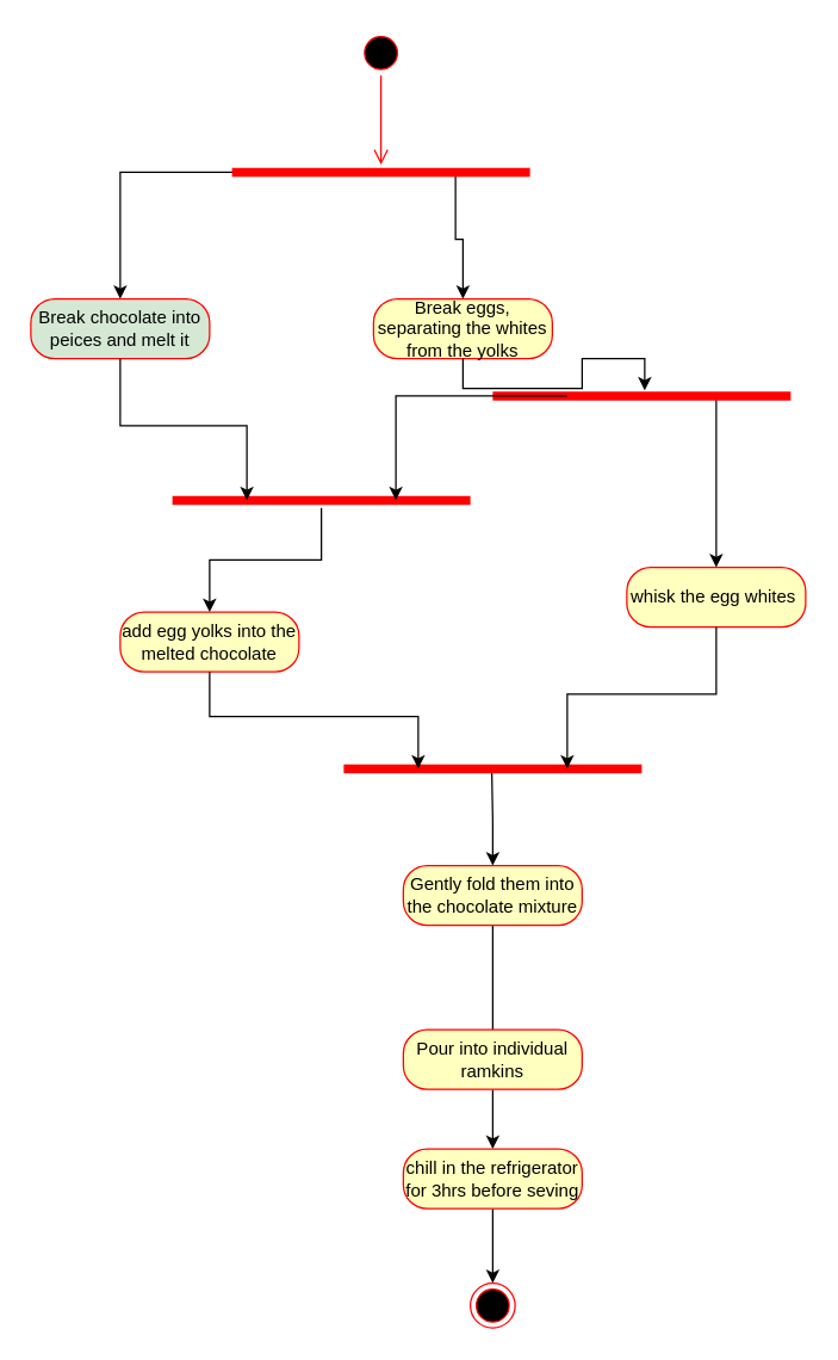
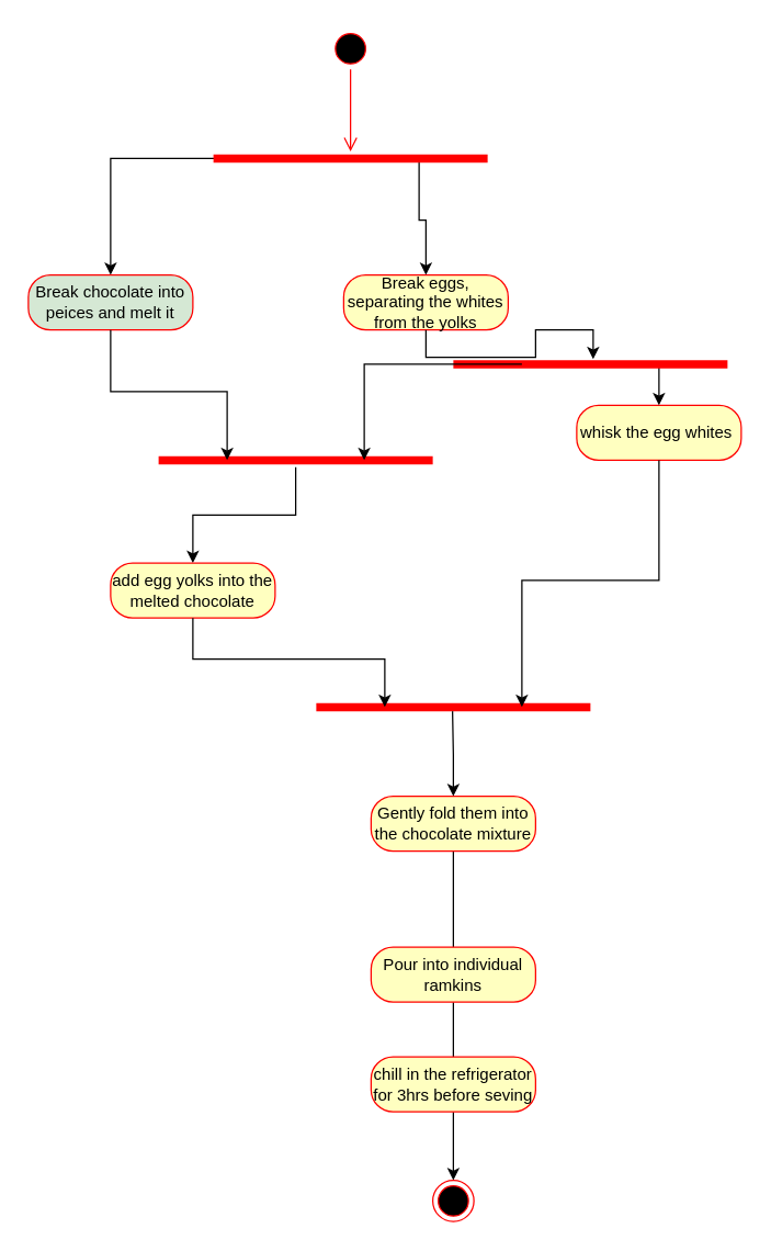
  <mxCell id="0" />
  <mxCell id="1" parent="0" />
  <mxCell id="2" value="" style="ellipse;html=1;shape=startState;fillColor=#000000;strokeColor=#ff0000;" parent="1" vertex="1"><mxGeometry x="240" y="20" width="30" height="30" as="geometry" /></mxCell>
  <mxCell id="3" value="" style="edgeStyle=orthogonalEdgeStyle;html=1;verticalAlign=bottom;endArrow=open;endSize=8;strokeColor=#ff0000;rounded=0;" parent="1" source="2" edge="1"><mxGeometry relative="1" as="geometry"><mxPoint x="255" y="110" as="targetPoint" /></mxGeometry></mxCell>
  <mxCell id="4" style="edgeStyle=orthogonalEdgeStyle;rounded=0;orthogonalLoop=1;jettySize=auto;html=1;exitX=0.25;exitY=0.5;exitDx=0;exitDy=0;exitPerimeter=0;" parent="1" source="6" target="7" edge="1"><mxGeometry relative="1" as="geometry" /></mxCell>
  <mxCell id="5" style="edgeStyle=orthogonalEdgeStyle;rounded=0;orthogonalLoop=1;jettySize=auto;html=1;exitX=0.75;exitY=0.5;exitDx=0;exitDy=0;exitPerimeter=0;entryX=0.5;entryY=0;entryDx=0;entryDy=0;" parent="1" source="6" target="8" edge="1"><mxGeometry relative="1" as="geometry" /></mxCell>
  <mxCell id="6" value="" style="shape=line;html=1;strokeWidth=6;strokeColor=#ff0000;" parent="1" vertex="1"><mxGeometry x="155" y="110" width="200" height="10" as="geometry" /></mxCell>
  <mxCell id="7" value="Break chocolate into peices and melt it" style="rounded=1;whiteSpace=wrap;html=1;arcSize=40;fontColor=#000000;fillColor=#d5e8d4;strokeColor=#ff0000;" parent="1" vertex="1"><mxGeometry x="20" y="200" width="120" height="40" as="geometry" /></mxCell>
  <mxCell id="8" value="Break eggs, separating the whites from the yolks" style="rounded=1;whiteSpace=wrap;html=1;arcSize=40;fontColor=#000000;fillColor=#ffffc0;strokeColor=#ff0000;" parent="1" vertex="1"><mxGeometry x="250" y="200" width="120" height="40" as="geometry" /></mxCell>
- <mxCell id="9" value="whisk the egg whites&amp;nbsp;" style="rounded=1;whiteSpace=wrap;html=1;arcSize=40;fontColor=#000000;fillColor=#ffffc0;strokeColor=#ff0000;" parent="1" vertex="1"><mxGeometry x="420" y="380" width="120" height="40" as="geometry" /></mxCell>
+ <mxCell id="9" value="whisk the egg whites&amp;nbsp;" style="rounded=1;whiteSpace=wrap;html=1;arcSize=40;fontColor=#000000;fillColor=#ffffc0;strokeColor=#ff0000;" parent="1" vertex="1"><mxGeometry x="420" y="295" width="120" height="40" as="geometry" /></mxCell>
  <mxCell id="10" value="" style="shape=line;html=1;strokeWidth=6;strokeColor=#ff0000;" parent="1" vertex="1"><mxGeometry x="115" y="330" width="200" height="10" as="geometry" /></mxCell>
  <mxCell id="11" style="edgeStyle=orthogonalEdgeStyle;rounded=0;orthogonalLoop=1;jettySize=auto;html=1;exitX=0.5;exitY=1;exitDx=0;exitDy=0;entryX=0.5;entryY=0;entryDx=0;entryDy=0;endArrow=none;" parent="1" source="12" target="14" edge="1"><mxGeometry relative="1" as="geometry" /></mxCell>
  <mxCell id="12" value="Gently fold them into the chocolate mixture" style="rounded=1;whiteSpace=wrap;html=1;arcSize=40;fontColor=#000000;fillColor=#ffffc0;strokeColor=#ff0000;" parent="1" vertex="1"><mxGeometry x="270" y="580" width="120" height="40" as="geometry" /></mxCell>
- <mxCell id="13" style="edgeStyle=orthogonalEdgeStyle;rounded=0;orthogonalLoop=1;jettySize=auto;html=1;exitX=0.5;exitY=1;exitDx=0;exitDy=0;entryX=0.5;entryY=0;entryDx=0;entryDy=0;" parent="1" source="14" target="16" edge="1"><mxGeometry relative="1" as="geometry" /></mxCell>
+ <mxCell id="13" style="edgeStyle=orthogonalEdgeStyle;rounded=0;orthogonalLoop=1;jettySize=auto;html=1;exitX=0.5;exitY=1;exitDx=0;exitDy=0;entryX=0.5;entryY=0;entryDx=0;entryDy=0;endArrow=none;" parent="1" source="14" target="16" edge="1"><mxGeometry relative="1" as="geometry" /></mxCell>
  <mxCell id="14" value="Pour into individual ramkins" style="rounded=1;whiteSpace=wrap;html=1;arcSize=40;fontColor=#000000;fillColor=#ffffc0;strokeColor=#ff0000;" parent="1" vertex="1"><mxGeometry x="270" y="690" width="120" height="40" as="geometry" /></mxCell>
  <mxCell id="15" style="edgeStyle=orthogonalEdgeStyle;rounded=0;orthogonalLoop=1;jettySize=auto;html=1;exitX=0.5;exitY=1;exitDx=0;exitDy=0;entryX=0.5;entryY=0;entryDx=0;entryDy=0;" parent="1" source="16" target="17" edge="1"><mxGeometry relative="1" as="geometry" /></mxCell>
  <mxCell id="16" value="chill in the refrigerator for 3hrs before seving" style="rounded=1;whiteSpace=wrap;html=1;arcSize=40;fontColor=#000000;fillColor=#ffffc0;strokeColor=#ff0000;" parent="1" vertex="1"><mxGeometry x="270" y="770" width="120" height="40" as="geometry" /></mxCell>
  <mxCell id="17" value="" style="ellipse;html=1;shape=endState;fillColor=#000000;strokeColor=#ff0000;" parent="1" vertex="1"><mxGeometry x="315" y="860" width="30" height="30" as="geometry" /></mxCell>
  <mxCell id="18" style="edgeStyle=orthogonalEdgeStyle;rounded=0;orthogonalLoop=1;jettySize=auto;html=1;exitX=0.75;exitY=0.5;exitDx=0;exitDy=0;exitPerimeter=0;entryX=0.5;entryY=0;entryDx=0;entryDy=0;" edge="1" parent="1" source="19" target="9"><mxGeometry relative="1" as="geometry" /></mxCell>
  <mxCell id="19" value="" style="shape=line;html=1;strokeWidth=6;strokeColor=#ff0000;" vertex="1" parent="1"><mxGeometry x="330" y="260" width="200" height="10" as="geometry" /></mxCell>
  <mxCell id="20" style="edgeStyle=orthogonalEdgeStyle;rounded=0;orthogonalLoop=1;jettySize=auto;html=1;exitX=0.5;exitY=0;exitDx=0;exitDy=0;endArrow=none;endFill=0;startArrow=classic;startFill=1;" edge="1" parent="1" source="21" target="10"><mxGeometry relative="1" as="geometry" /></mxCell>
  <mxCell id="21" value="add egg yolks into the melted chocolate" style="rounded=1;whiteSpace=wrap;html=1;arcSize=40;fontColor=#000000;fillColor=#ffffc0;strokeColor=#ff0000;" vertex="1" parent="1"><mxGeometry x="80" y="410" width="120" height="40" as="geometry" /></mxCell>
  <mxCell id="22" style="edgeStyle=orthogonalEdgeStyle;rounded=0;orthogonalLoop=1;jettySize=auto;html=1;exitX=0.5;exitY=1;exitDx=0;exitDy=0;entryX=0.51;entryY=0.133;entryDx=0;entryDy=0;entryPerimeter=0;" edge="1" parent="1" source="8" target="19"><mxGeometry relative="1" as="geometry" /></mxCell>
  <mxCell id="23" style="edgeStyle=orthogonalEdgeStyle;rounded=0;orthogonalLoop=1;jettySize=auto;html=1;exitX=0.5;exitY=1;exitDx=0;exitDy=0;entryX=0.25;entryY=0.5;entryDx=0;entryDy=0;entryPerimeter=0;" edge="1" parent="1" source="7" target="10"><mxGeometry relative="1" as="geometry" /></mxCell>
  <mxCell id="24" style="edgeStyle=orthogonalEdgeStyle;rounded=0;orthogonalLoop=1;jettySize=auto;html=1;exitX=0.25;exitY=0.5;exitDx=0;exitDy=0;exitPerimeter=0;entryX=0.75;entryY=0.5;entryDx=0;entryDy=0;entryPerimeter=0;" edge="1" parent="1" source="19" target="10"><mxGeometry relative="1" as="geometry" /></mxCell>
  <mxCell id="25" value="" style="shape=line;html=1;strokeWidth=6;strokeColor=#ff0000;" vertex="1" parent="1"><mxGeometry x="230" y="510" width="200" height="10" as="geometry" /></mxCell>
  <mxCell id="26" style="edgeStyle=orthogonalEdgeStyle;rounded=0;orthogonalLoop=1;jettySize=auto;html=1;exitX=0.5;exitY=1;exitDx=0;exitDy=0;entryX=0.75;entryY=0.5;entryDx=0;entryDy=0;entryPerimeter=0;" edge="1" parent="1" source="9" target="25"><mxGeometry relative="1" as="geometry" /></mxCell>
  <mxCell id="27" style="edgeStyle=orthogonalEdgeStyle;rounded=0;orthogonalLoop=1;jettySize=auto;html=1;exitX=0.5;exitY=1;exitDx=0;exitDy=0;entryX=0.25;entryY=0.5;entryDx=0;entryDy=0;entryPerimeter=0;" edge="1" parent="1" source="21" target="25"><mxGeometry relative="1" as="geometry" /></mxCell>
  <mxCell id="28" style="edgeStyle=orthogonalEdgeStyle;rounded=0;orthogonalLoop=1;jettySize=auto;html=1;exitX=0.5;exitY=0;exitDx=0;exitDy=0;entryX=0.497;entryY=0.8;entryDx=0;entryDy=0;entryPerimeter=0;startArrow=classic;startFill=1;endArrow=none;endFill=0;" edge="1" parent="1" source="12" target="25"><mxGeometry relative="1" as="geometry" /></mxCell>
